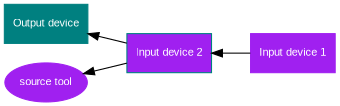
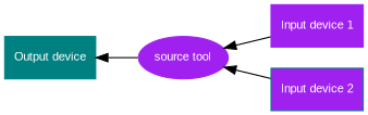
  digraph {
    rankdir=RL
    node [color=teal fontcolor="#ffffff" fontname=Arial fontsize=10 shape=rect style=filled]
    edge [arrowhead=normal style=solid]
    n1 [label="Output device"]
    n2 [color=purple label="Input device 1"]
    n3 [color=purple label="source tool" shape=oval]
    n4 [fillcolor=purple label="Input device 2"]
-   n2 -> n4
-   n4 -> n1
+   n2 -> n3
+   n3 -> n1
    n4 -> n3
  }
